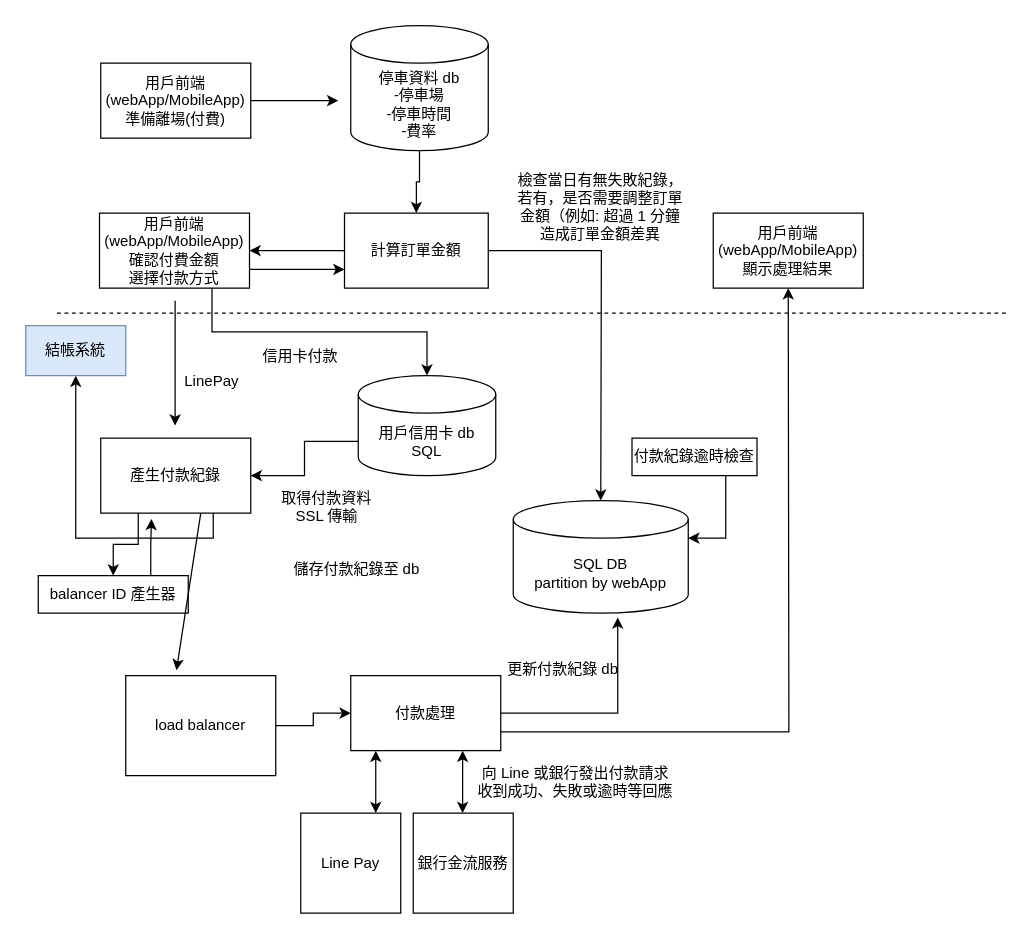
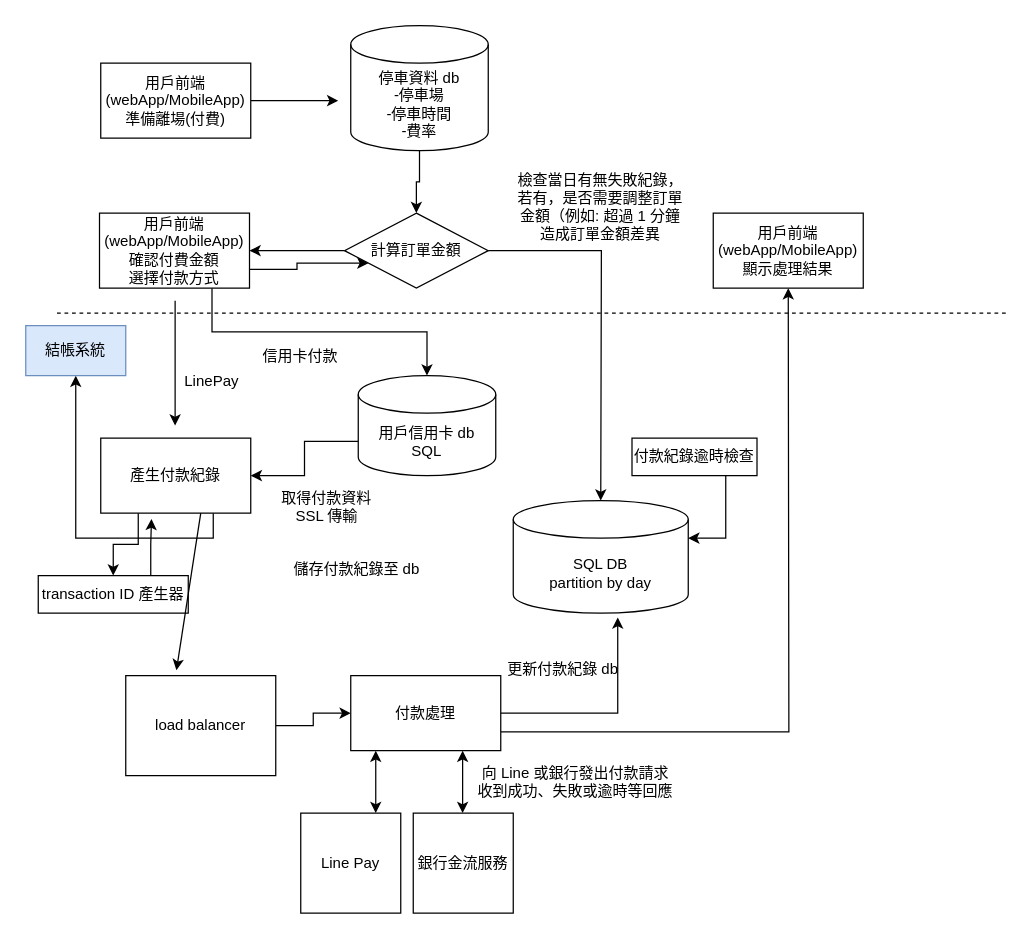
  <mxCell id="0" />
  <mxCell id="1" parent="0" />
  <mxCell id="2" style="edgeStyle=orthogonalEdgeStyle;rounded=0;orthogonalLoop=1;jettySize=auto;html=1;exitX=1;exitY=0.5;exitDx=0;exitDy=0;" edge="1" parent="1" source="3"><mxGeometry relative="1" as="geometry"><mxPoint x="270" y="80" as="targetPoint" /></mxGeometry></mxCell>
  <mxCell id="3" value="用戶前端&lt;br&gt;(webApp/MobileApp)&lt;br&gt;準備離場(付費)" style="rounded=0;whiteSpace=wrap;html=1;" vertex="1" parent="1"><mxGeometry x="80" y="50" width="120" height="60" as="geometry" /></mxCell>
  <mxCell id="4" style="edgeStyle=orthogonalEdgeStyle;rounded=0;orthogonalLoop=1;jettySize=auto;html=1;exitX=1;exitY=0.75;exitDx=0;exitDy=0;entryX=0;entryY=0.75;entryDx=0;entryDy=0;" edge="1" parent="1" source="6" target="11"><mxGeometry relative="1" as="geometry" /></mxCell>
  <mxCell id="5" style="edgeStyle=orthogonalEdgeStyle;rounded=0;orthogonalLoop=1;jettySize=auto;html=1;exitX=0.75;exitY=1;exitDx=0;exitDy=0;" edge="1" parent="1" source="6" target="16"><mxGeometry relative="1" as="geometry" /></mxCell>
  <mxCell id="6" value="用戶前端&lt;br&gt;(webApp/MobileApp)&lt;br&gt;確認付費金額&lt;br&gt;選擇付款方式" style="rounded=0;whiteSpace=wrap;html=1;" vertex="1" parent="1"><mxGeometry x="79" y="170" width="120" height="60" as="geometry" /></mxCell>
  <mxCell id="7" value="" style="edgeStyle=orthogonalEdgeStyle;rounded=0;orthogonalLoop=1;jettySize=auto;html=1;" edge="1" parent="1" source="8" target="11"><mxGeometry relative="1" as="geometry" /></mxCell>
  <mxCell id="8" value="停車資料 db&lt;br&gt;-停車場&lt;br&gt;-停車時間&lt;br&gt;-費率" style="shape=cylinder3;whiteSpace=wrap;html=1;boundedLbl=1;backgroundOutline=1;size=15;" vertex="1" parent="1"><mxGeometry x="280" y="20" width="110" height="100" as="geometry" /></mxCell>
  <mxCell id="9" style="edgeStyle=orthogonalEdgeStyle;rounded=0;orthogonalLoop=1;jettySize=auto;html=1;exitX=0;exitY=0.5;exitDx=0;exitDy=0;entryX=1;entryY=0.5;entryDx=0;entryDy=0;" edge="1" parent="1" source="11" target="6"><mxGeometry relative="1" as="geometry" /></mxCell>
  <mxCell id="10" style="edgeStyle=orthogonalEdgeStyle;rounded=0;orthogonalLoop=1;jettySize=auto;html=1;exitX=1;exitY=0.5;exitDx=0;exitDy=0;" edge="1" parent="1" source="11"><mxGeometry relative="1" as="geometry"><mxPoint x="480" y="400" as="targetPoint" /></mxGeometry></mxCell>
- <mxCell id="11" value="計算訂單金額" style="rounded=0;whiteSpace=wrap;html=1;" vertex="1" parent="1"><mxGeometry x="275" y="170" width="115" height="60" as="geometry" /></mxCell>
+ <mxCell id="11" value="計算訂單金額" style="rhombus;whiteSpace=wrap;html=1;" vertex="1" parent="1"><mxGeometry x="275" y="170" width="115" height="60" as="geometry" /></mxCell>
  <mxCell id="12" style="edgeStyle=orthogonalEdgeStyle;rounded=0;orthogonalLoop=1;jettySize=auto;html=1;exitX=0.25;exitY=1;exitDx=0;exitDy=0;entryX=0.5;entryY=0;entryDx=0;entryDy=0;" edge="1" parent="1" source="14" target="24"><mxGeometry relative="1" as="geometry" /></mxCell>
  <mxCell id="13" style="edgeStyle=orthogonalEdgeStyle;rounded=0;orthogonalLoop=1;jettySize=auto;html=1;exitX=0.75;exitY=1;exitDx=0;exitDy=0;" edge="1" parent="1" source="14" target="20"><mxGeometry relative="1" as="geometry" /></mxCell>
  <mxCell id="14" value="產生付款紀錄" style="rounded=0;whiteSpace=wrap;html=1;" vertex="1" parent="1"><mxGeometry x="80" y="350" width="120" height="60" as="geometry" /></mxCell>
  <mxCell id="15" style="edgeStyle=orthogonalEdgeStyle;rounded=0;orthogonalLoop=1;jettySize=auto;html=1;exitX=0;exitY=0;exitDx=0;exitDy=52.5;exitPerimeter=0;" edge="1" parent="1" source="16" target="14"><mxGeometry relative="1" as="geometry" /></mxCell>
  <mxCell id="16" value="用戶信用卡 db&lt;br&gt;SQL" style="shape=cylinder3;whiteSpace=wrap;html=1;boundedLbl=1;backgroundOutline=1;size=15;" vertex="1" parent="1"><mxGeometry x="286" y="300" width="110" height="80" as="geometry" /></mxCell>
  <mxCell id="17" value="取得付款資料&lt;br&gt;SSL 傳輸" style="text;html=1;strokeColor=none;fillColor=none;align=center;verticalAlign=middle;whiteSpace=wrap;rounded=0;" vertex="1" parent="1"><mxGeometry x="211" y="390" width="100" height="30" as="geometry" /></mxCell>
  <mxCell id="18" value="信用卡付款" style="text;html=1;strokeColor=none;fillColor=none;align=center;verticalAlign=middle;whiteSpace=wrap;rounded=0;" vertex="1" parent="1"><mxGeometry x="205" y="270" width="70" height="30" as="geometry" /></mxCell>
  <mxCell id="19" value="" style="endArrow=none;dashed=1;html=1;rounded=0;" edge="1" parent="1"><mxGeometry width="50" height="50" relative="1" as="geometry"><mxPoint x="45" y="250" as="sourcePoint" /><mxPoint x="805" y="250" as="targetPoint" /></mxGeometry></mxCell>
  <mxCell id="20" value="結帳系統" style="rounded=0;whiteSpace=wrap;html=1;fillColor=#dae8fc;strokeColor=#6c8ebf;" vertex="1" parent="1"><mxGeometry x="20" y="260" width="80" height="40" as="geometry" /></mxCell>
  <mxCell id="21" value="" style="endArrow=classic;html=1;rounded=0;" edge="1" parent="1"><mxGeometry width="50" height="50" relative="1" as="geometry"><mxPoint x="139.5" y="240" as="sourcePoint" /><mxPoint x="139.5" y="340" as="targetPoint" /></mxGeometry></mxCell>
  <mxCell id="22" value="LinePay" style="text;html=1;strokeColor=none;fillColor=none;align=center;verticalAlign=middle;whiteSpace=wrap;rounded=0;" vertex="1" parent="1"><mxGeometry x="139" y="290" width="60" height="30" as="geometry" /></mxCell>
  <mxCell id="23" style="edgeStyle=orthogonalEdgeStyle;rounded=0;orthogonalLoop=1;jettySize=auto;html=1;exitX=0.75;exitY=0;exitDx=0;exitDy=0;entryX=0.338;entryY=1.077;entryDx=0;entryDy=0;entryPerimeter=0;" edge="1" parent="1" source="24" target="14"><mxGeometry relative="1" as="geometry" /></mxCell>
- <mxCell id="24" value="balancer ID 產生器" style="rounded=0;whiteSpace=wrap;html=1;" vertex="1" parent="1"><mxGeometry x="30" y="460" width="120" height="30" as="geometry" /></mxCell>
+ <mxCell id="24" value="transaction ID 產生器" style="rounded=0;whiteSpace=wrap;html=1;" vertex="1" parent="1"><mxGeometry x="30" y="460" width="120" height="30" as="geometry" /></mxCell>
  <mxCell id="25" style="edgeStyle=orthogonalEdgeStyle;rounded=0;orthogonalLoop=1;jettySize=auto;html=1;exitX=0.5;exitY=1;exitDx=0;exitDy=0;" edge="1" parent="1" source="24" target="24"><mxGeometry relative="1" as="geometry" /></mxCell>
- <mxCell id="26" value="SQL DB&lt;br&gt;partition by webApp" style="shape=cylinder3;whiteSpace=wrap;html=1;boundedLbl=1;backgroundOutline=1;size=15;" vertex="1" parent="1"><mxGeometry x="410" y="400" width="140" height="90" as="geometry" /></mxCell>
+ <mxCell id="26" value="SQL DB&lt;br&gt;partition by day" style="shape=cylinder3;whiteSpace=wrap;html=1;boundedLbl=1;backgroundOutline=1;size=15;" vertex="1" parent="1"><mxGeometry x="410" y="400" width="140" height="90" as="geometry" /></mxCell>
  <mxCell id="27" value="儲存付款紀錄至 db" style="text;html=1;strokeColor=none;fillColor=none;align=center;verticalAlign=middle;whiteSpace=wrap;rounded=0;" vertex="1" parent="1"><mxGeometry x="230" y="440" width="110" height="30" as="geometry" /></mxCell>
  <mxCell id="28" value="" style="edgeStyle=orthogonalEdgeStyle;rounded=0;orthogonalLoop=1;jettySize=auto;html=1;" edge="1" parent="1" source="29" target="33"><mxGeometry relative="1" as="geometry" /></mxCell>
  <mxCell id="29" value="load balancer" style="rounded=0;whiteSpace=wrap;html=1;" vertex="1" parent="1"><mxGeometry x="100" y="540" width="120" height="80" as="geometry" /></mxCell>
  <mxCell id="30" value="" style="endArrow=classic;html=1;rounded=0;entryX=0.338;entryY=-0.053;entryDx=0;entryDy=0;entryPerimeter=0;" edge="1" parent="1" target="29"><mxGeometry width="50" height="50" relative="1" as="geometry"><mxPoint x="160" y="410" as="sourcePoint" /><mxPoint x="160" y="490" as="targetPoint" /></mxGeometry></mxCell>
  <mxCell id="31" style="edgeStyle=orthogonalEdgeStyle;rounded=0;orthogonalLoop=1;jettySize=auto;html=1;exitX=1;exitY=0.5;exitDx=0;exitDy=0;entryX=0.597;entryY=1.038;entryDx=0;entryDy=0;entryPerimeter=0;" edge="1" parent="1" source="33" target="26"><mxGeometry relative="1" as="geometry"><mxPoint x="490" y="510" as="targetPoint" /></mxGeometry></mxCell>
  <mxCell id="32" style="edgeStyle=orthogonalEdgeStyle;rounded=0;orthogonalLoop=1;jettySize=auto;html=1;exitX=1;exitY=0.75;exitDx=0;exitDy=0;" edge="1" parent="1" source="33"><mxGeometry relative="1" as="geometry"><mxPoint x="630" y="230" as="targetPoint" /></mxGeometry></mxCell>
  <mxCell id="33" value="付款處理" style="rounded=0;whiteSpace=wrap;html=1;" vertex="1" parent="1"><mxGeometry x="280" y="540" width="120" height="60" as="geometry" /></mxCell>
  <mxCell id="34" value="Line Pay" style="whiteSpace=wrap;html=1;aspect=fixed;" vertex="1" parent="1"><mxGeometry x="240" y="650" width="80" height="80" as="geometry" /></mxCell>
  <mxCell id="35" value="銀行金流服務" style="whiteSpace=wrap;html=1;aspect=fixed;" vertex="1" parent="1"><mxGeometry x="330" y="650" width="80" height="80" as="geometry" /></mxCell>
  <mxCell id="36" value="" style="endArrow=classic;startArrow=classic;html=1;rounded=0;" edge="1" parent="1"><mxGeometry width="50" height="50" relative="1" as="geometry"><mxPoint x="369.5" y="650" as="sourcePoint" /><mxPoint x="369.5" y="600" as="targetPoint" /></mxGeometry></mxCell>
  <mxCell id="37" value="" style="endArrow=classic;startArrow=classic;html=1;rounded=0;" edge="1" parent="1"><mxGeometry width="50" height="50" relative="1" as="geometry"><mxPoint x="300" y="650" as="sourcePoint" /><mxPoint x="300" y="600" as="targetPoint" /></mxGeometry></mxCell>
  <mxCell id="38" value="向 Line 或銀行發出付款請求&lt;br&gt;收到成功、失敗或逾時等回應" style="text;html=1;strokeColor=none;fillColor=none;align=center;verticalAlign=middle;whiteSpace=wrap;rounded=0;" vertex="1" parent="1"><mxGeometry x="370" y="610" width="180" height="30" as="geometry" /></mxCell>
  <mxCell id="39" value="更新付款紀錄 db" style="text;html=1;strokeColor=none;fillColor=none;align=center;verticalAlign=middle;whiteSpace=wrap;rounded=0;" vertex="1" parent="1"><mxGeometry x="395" y="520" width="110" height="30" as="geometry" /></mxCell>
  <mxCell id="40" value="用戶前端&lt;br&gt;(webApp/MobileApp)&lt;br&gt;顯示處理結果" style="rounded=0;whiteSpace=wrap;html=1;" vertex="1" parent="1"><mxGeometry x="570" y="170" width="120" height="60" as="geometry" /></mxCell>
  <mxCell id="41" value="檢查當日有無失敗紀錄，若有，是否需要調整訂單金額（例如: 超過 1 分鐘造成訂單金額差異" style="text;html=1;strokeColor=none;fillColor=none;align=center;verticalAlign=middle;whiteSpace=wrap;rounded=0;" vertex="1" parent="1"><mxGeometry x="410" y="150" width="140" height="30" as="geometry" /></mxCell>
  <mxCell id="42" style="edgeStyle=orthogonalEdgeStyle;rounded=0;orthogonalLoop=1;jettySize=auto;html=1;exitX=0.75;exitY=1;exitDx=0;exitDy=0;entryX=1;entryY=0;entryDx=0;entryDy=30;entryPerimeter=0;" edge="1" parent="1" source="43" target="26"><mxGeometry relative="1" as="geometry" /></mxCell>
  <mxCell id="43" value="付款紀錄逾時檢查" style="rounded=0;whiteSpace=wrap;html=1;" vertex="1" parent="1"><mxGeometry x="505" y="350" width="100" height="30" as="geometry" /></mxCell>
